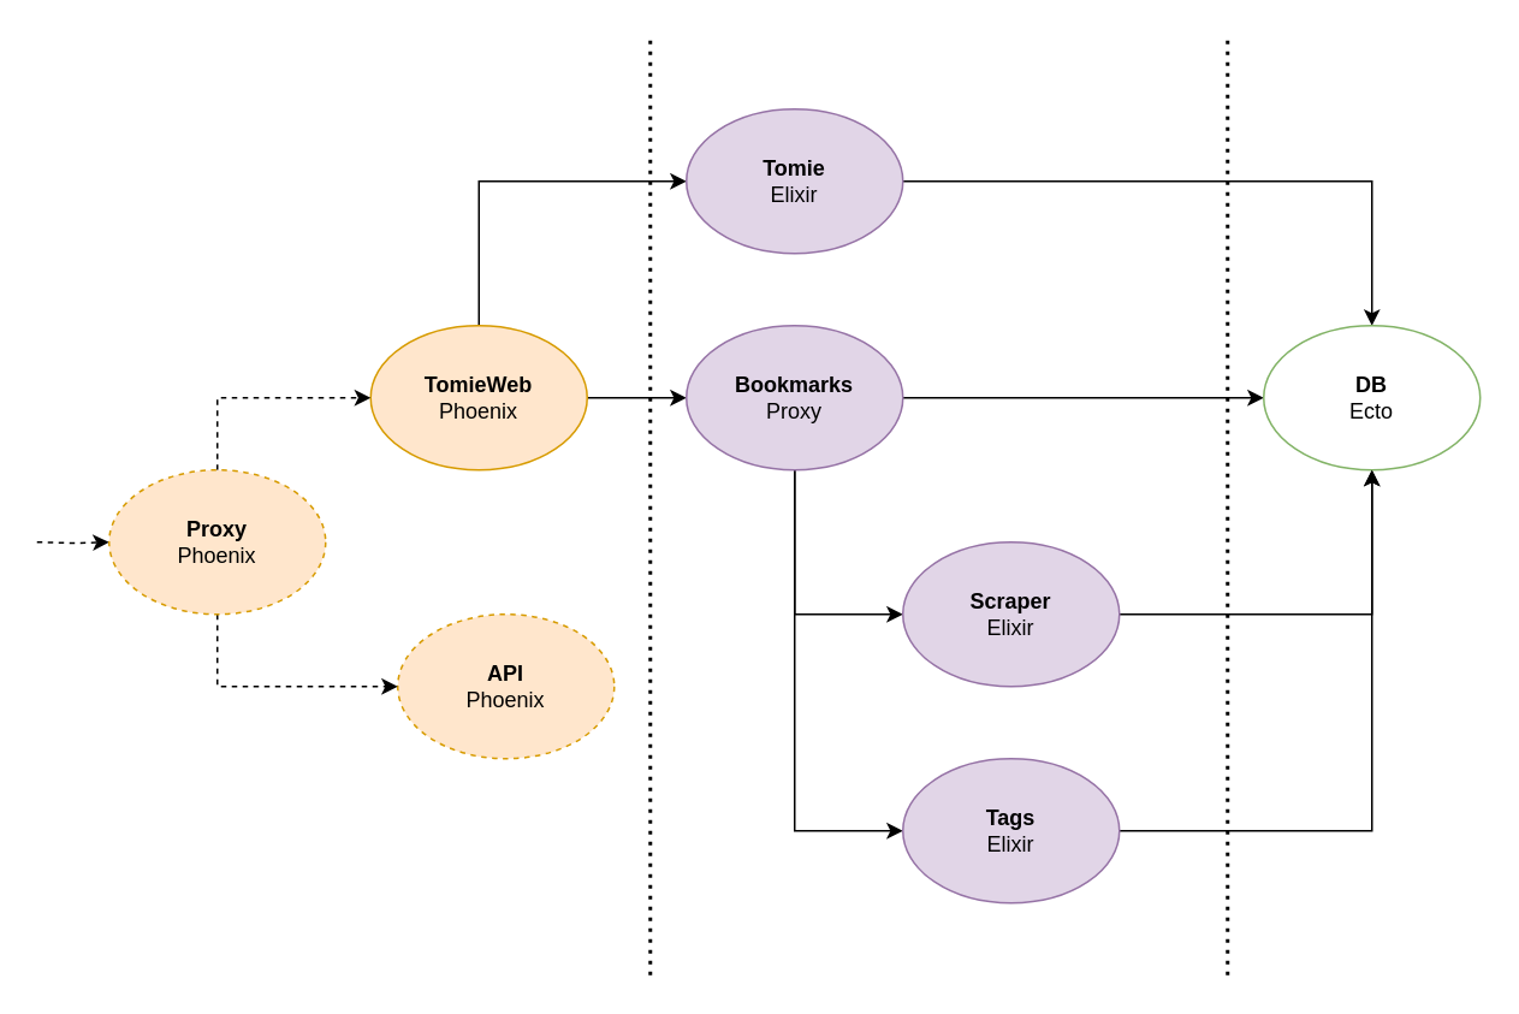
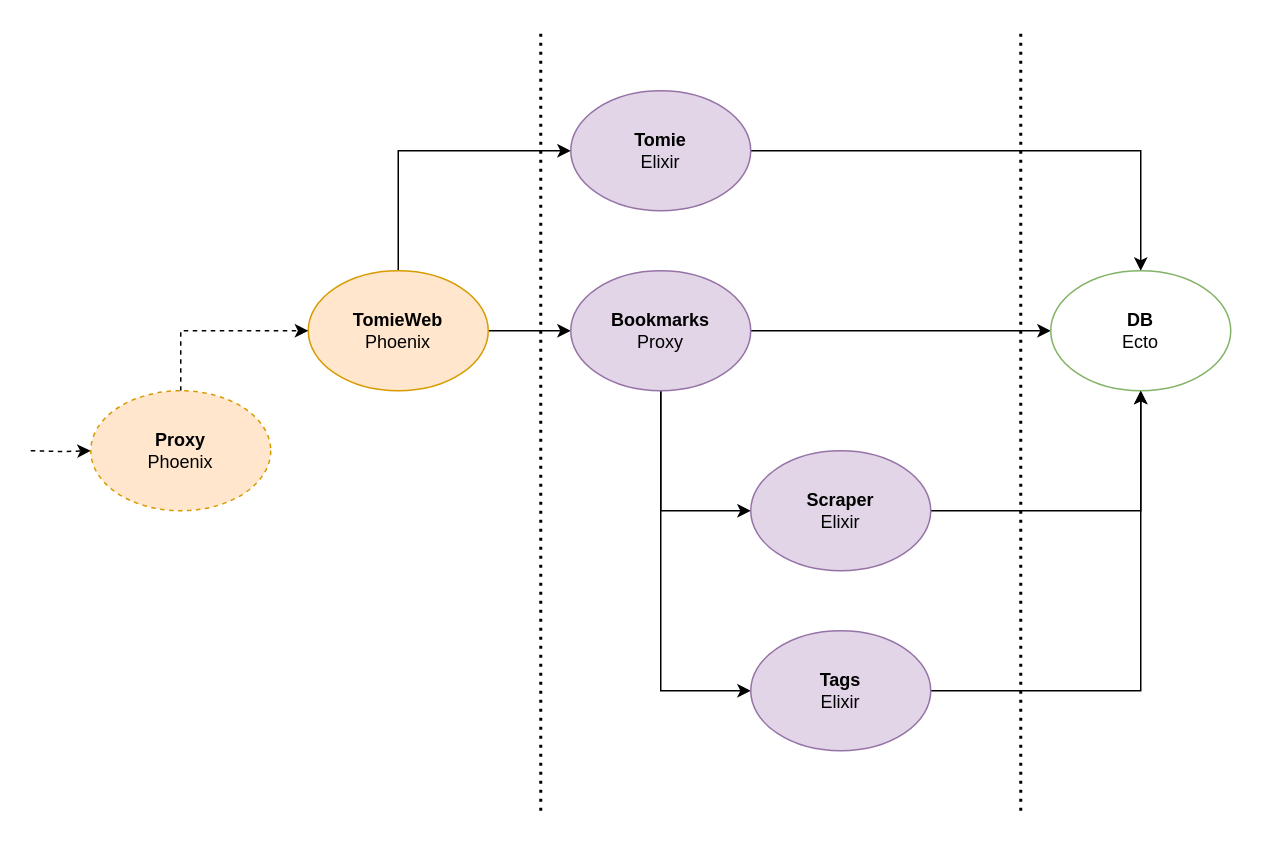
  <mxCell id="0" />
  <mxCell id="1" parent="0" />
  <mxCell id="2" style="edgeStyle=orthogonalEdgeStyle;comic=0;orthogonalLoop=1;jettySize=auto;html=1;exitX=1;exitY=0.5;exitDx=0;exitDy=0;entryX=0;entryY=0.5;entryDx=0;entryDy=0;rounded=0;" parent="1" source="4" target="10" edge="1"><mxGeometry relative="1" as="geometry" /></mxCell>
  <mxCell id="3" style="edgeStyle=orthogonalEdgeStyle;rounded=0;comic=0;orthogonalLoop=1;jettySize=auto;html=1;exitX=0.5;exitY=0;exitDx=0;exitDy=0;entryX=0;entryY=0.5;entryDx=0;entryDy=0;" parent="1" source="4" target="6" edge="1"><mxGeometry relative="1" as="geometry" /></mxCell>
  <mxCell id="4" value="&lt;div&gt;&lt;b&gt;TomieWeb&lt;/b&gt;&lt;/div&gt;Phoenix" style="ellipse;whiteSpace=wrap;html=1;fillColor=#ffe6cc;strokeColor=#d79b00;" parent="1" vertex="1"><mxGeometry x="205" y="180" width="120" height="80" as="geometry" /></mxCell>
  <mxCell id="5" style="edgeStyle=orthogonalEdgeStyle;comic=0;orthogonalLoop=1;jettySize=auto;html=1;exitX=1;exitY=0.5;exitDx=0;exitDy=0;rounded=0;" parent="1" source="6" target="13" edge="1"><mxGeometry relative="1" as="geometry" /></mxCell>
  <mxCell id="6" value="&lt;div&gt;&lt;b&gt;Tomie&lt;/b&gt;&lt;/div&gt;&lt;div&gt;Elixir&lt;br&gt;&lt;b&gt;&lt;/b&gt;&lt;/div&gt;" style="ellipse;whiteSpace=wrap;html=1;fillColor=#e1d5e7;strokeColor=#9673a6;" parent="1" vertex="1"><mxGeometry x="380" y="60" width="120" height="80" as="geometry" /></mxCell>
  <mxCell id="7" style="edgeStyle=orthogonalEdgeStyle;rounded=0;comic=0;orthogonalLoop=1;jettySize=auto;html=1;exitX=1;exitY=0.5;exitDx=0;exitDy=0;entryX=0;entryY=0.5;entryDx=0;entryDy=0;" parent="1" source="10" target="13" edge="1"><mxGeometry relative="1" as="geometry" /></mxCell>
  <mxCell id="8" style="edgeStyle=orthogonalEdgeStyle;rounded=0;jumpStyle=arc;orthogonalLoop=1;jettySize=auto;html=1;exitX=0.5;exitY=1;exitDx=0;exitDy=0;entryX=0;entryY=0.5;entryDx=0;entryDy=0;" edge="1" parent="1" source="10" target="22"><mxGeometry relative="1" as="geometry" /></mxCell>
  <mxCell id="9" style="edgeStyle=orthogonalEdgeStyle;rounded=0;jumpStyle=none;orthogonalLoop=1;jettySize=auto;html=1;exitX=0.5;exitY=1;exitDx=0;exitDy=0;entryX=0;entryY=0.5;entryDx=0;entryDy=0;" edge="1" parent="1" source="10" target="12"><mxGeometry relative="1" as="geometry" /></mxCell>
  <mxCell id="10" value="&lt;div&gt;&lt;b&gt;Bookmarks&lt;/b&gt;&lt;/div&gt;&lt;div&gt;Proxy&lt;br&gt;&lt;/div&gt;" style="ellipse;whiteSpace=wrap;html=1;fillColor=#e1d5e7;strokeColor=#9673a6;" parent="1" vertex="1"><mxGeometry x="380" y="180" width="120" height="80" as="geometry" /></mxCell>
  <mxCell id="11" style="edgeStyle=orthogonalEdgeStyle;rounded=0;jumpStyle=arc;orthogonalLoop=1;jettySize=auto;html=1;exitX=1;exitY=0.5;exitDx=0;exitDy=0;" edge="1" parent="1" source="12" target="13"><mxGeometry relative="1" as="geometry" /></mxCell>
  <mxCell id="12" value="&lt;div&gt;&lt;b&gt;Tags&lt;/b&gt;&lt;/div&gt;&lt;div&gt;Elixir&lt;br&gt;&lt;/div&gt;" style="ellipse;whiteSpace=wrap;html=1;fillColor=#e1d5e7;strokeColor=#9673a6;" parent="1" vertex="1"><mxGeometry x="500" y="420" width="120" height="80" as="geometry" /></mxCell>
  <mxCell id="13" value="&lt;div&gt;&lt;b&gt;DB&lt;/b&gt;&lt;/div&gt;&lt;div&gt;Ecto&lt;br&gt;&lt;/div&gt;" style="ellipse;whiteSpace=wrap;html=1;fillColor=#ffffff;strokeColor=#82b366;" parent="1" vertex="1"><mxGeometry x="700" y="180" width="120" height="80" as="geometry" /></mxCell>
  <mxCell id="14" value="" style="endArrow=none;dashed=1;html=1;dashPattern=1 2;strokeWidth=2;" parent="1" edge="1"><mxGeometry width="50" height="50" relative="1" as="geometry"><mxPoint x="360" y="540" as="sourcePoint" /><mxPoint x="360" y="20" as="targetPoint" /></mxGeometry></mxCell>
  <mxCell id="15" value="" style="endArrow=none;dashed=1;html=1;dashPattern=1 2;strokeWidth=2;" parent="1" edge="1"><mxGeometry width="50" height="50" relative="1" as="geometry"><mxPoint x="680" y="540" as="sourcePoint" /><mxPoint x="680" y="20" as="targetPoint" /></mxGeometry></mxCell>
- <mxCell id="16" value="&lt;div&gt;&lt;b&gt;API&lt;/b&gt;&lt;/div&gt;Phoenix" style="ellipse;whiteSpace=wrap;html=1;dashed=1;fillColor=#ffe6cc;strokeColor=#d79b00;" parent="1" vertex="1"><mxGeometry x="220" y="340" width="120" height="80" as="geometry" /></mxCell>
  <mxCell id="17" style="edgeStyle=orthogonalEdgeStyle;rounded=0;orthogonalLoop=1;jettySize=auto;html=1;exitX=0.5;exitY=0;exitDx=0;exitDy=0;entryX=0;entryY=0.5;entryDx=0;entryDy=0;dashed=1;" parent="1" source="20" target="4" edge="1"><mxGeometry relative="1" as="geometry" /></mxCell>
- <mxCell id="18" style="edgeStyle=orthogonalEdgeStyle;rounded=0;orthogonalLoop=1;jettySize=auto;html=1;exitX=0.5;exitY=1;exitDx=0;exitDy=0;entryX=0;entryY=0.5;entryDx=0;entryDy=0;dashed=1;" parent="1" source="20" target="16" edge="1"><mxGeometry relative="1" as="geometry" /></mxCell>
  <mxCell id="19" style="edgeStyle=orthogonalEdgeStyle;rounded=0;orthogonalLoop=1;jettySize=auto;html=1;dashed=1;entryX=0;entryY=0.5;entryDx=0;entryDy=0;" parent="1" target="20" edge="1"><mxGeometry relative="1" as="geometry"><mxPoint y="300" as="targetPoint" x="20" /><mxPoint y="300" as="sourcePoint" x="20" /></mxGeometry></mxCell>
  <mxCell id="20" value="&lt;div&gt;&lt;b&gt;Proxy&lt;/b&gt;&lt;/div&gt;Phoenix" style="ellipse;whiteSpace=wrap;html=1;dashed=1;fillColor=#ffe6cc;strokeColor=#d79b00;" parent="1" vertex="1"><mxGeometry x="60" y="260" width="120" height="80" as="geometry" /></mxCell>
  <mxCell id="21" style="edgeStyle=orthogonalEdgeStyle;rounded=0;jumpStyle=none;orthogonalLoop=1;jettySize=auto;html=1;exitX=1;exitY=0.5;exitDx=0;exitDy=0;entryX=0.5;entryY=1;entryDx=0;entryDy=0;" edge="1" parent="1" source="22" target="13"><mxGeometry relative="1" as="geometry" /></mxCell>
  <mxCell id="22" value="&lt;div&gt;&lt;b&gt;Scraper&lt;/b&gt;&lt;/div&gt;&lt;div&gt;Elixir&lt;br&gt;&lt;b&gt;&lt;/b&gt;&lt;/div&gt;" style="ellipse;whiteSpace=wrap;html=1;fillColor=#e1d5e7;strokeColor=#9673a6;" vertex="1" parent="1"><mxGeometry x="500" y="300" width="120" height="80" as="geometry" /></mxCell>
